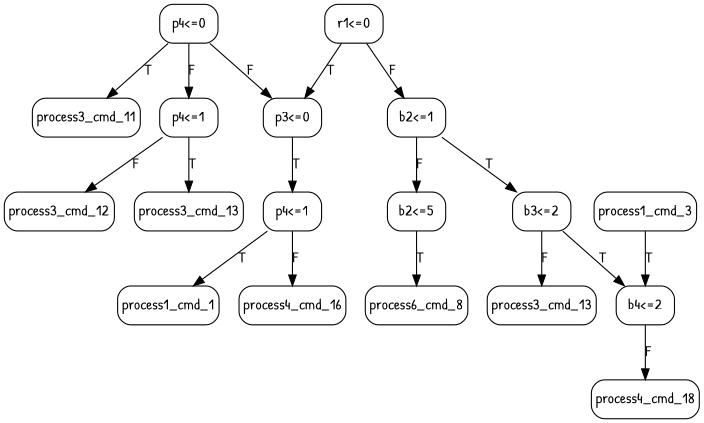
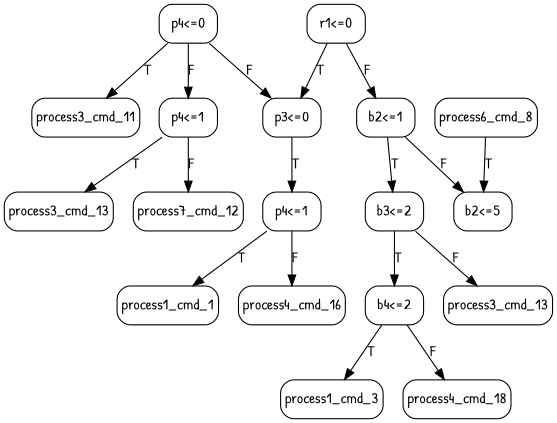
  digraph {
    fontname="Patrick Hand"
    node [fontname="Patrick Hand" margin="0.05,0.05" shape=box style=rounded]
    edge [fontname="Patrick Hand"]
    n1 [label=process1_cmd_1]
    n2 [label=process4_cmd_16]
    n3 [label="p4<=1"]
    n4 [label=process3_cmd_11]
    n5 [label=process3_cmd_13]
-   n6 [label=process3_cmd_12]
+   n6 [label=process7_cmd_12]
    n7 [label="p4<=1"]
    n8 [label="p4<=0"]
    n9 [label="p3<=0"]
    n10 [label=process1_cmd_3]
    n11 [label=process4_cmd_18]
    n12 [label="b4<=2"]
    n13 [label=process3_cmd_13]
    n14 [label="b3<=2"]
    n15 [label=process6_cmd_8]
    n16 [label="b2<=5"]
    n17 [label="b2<=1"]
    n18 [label="r1<=0"]
    n3 -> n1 [label=T]
    n3 -> n2 [label=F]
    n7 -> n5 [label=T]
    n7 -> n6 [label=F]
    n8 -> n4 [label=T]
    n8 -> n7 [label=F]
    n8 -> n9 [label=F]
    n9 -> n3 [label=T]
-   n10 -> n12 [label=T]
+   n12 -> n10 [label=T]
    n12 -> n11 [label=F]
    n14 -> n12 [label=T]
    n14 -> n13 [label=F]
-   n16 -> n15 [label=T]
+   n15 -> n16 [label=T]
    n17 -> n14 [label=T]
    n17 -> n16 [label=F]
    n18 -> n9 [label=T]
    n18 -> n17 [label=F]
  }
